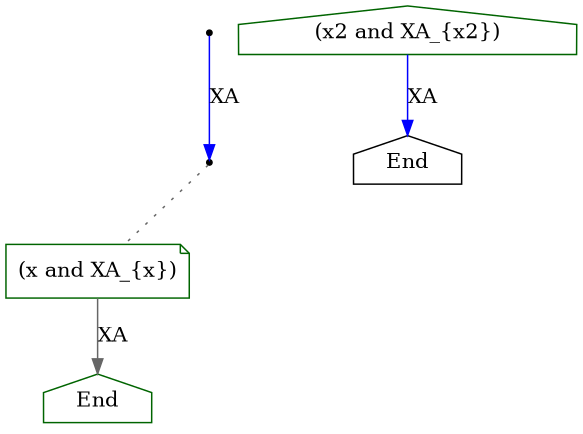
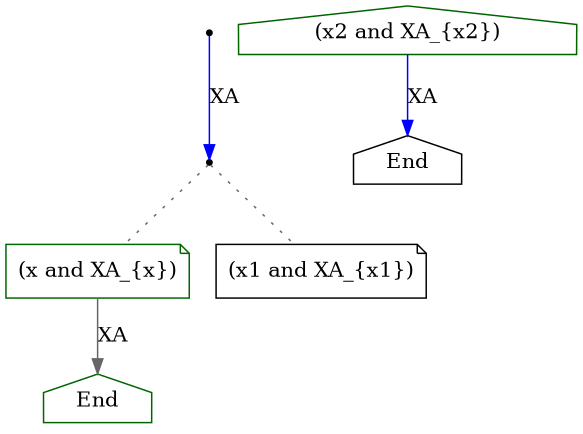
  digraph {
    node [color=black shape=house]
    edge [arrowhead=normal color=gray40]
    0 [shape=point]
    1 [shape=point]
    n3 [color=darkgreen label="(x and XA_{x})" shape=note]
+   n4 [label="(x1 and XA_{x1})" shape=note]
    n5 [color=darkgreen label=End]
    n6 [color=darkgreen label="(x2 and XA_{x2})"]
    n7 [label=End]
    0 -> 1 [color=blue label=XA]
    1 -> n3 [arrowhead=none style=dotted]
+   1 -> n4 [arrowhead=none style=dotted]
    n3 -> n5 [label=XA]
    n6 -> n7 [color=blue label=XA]
  }
